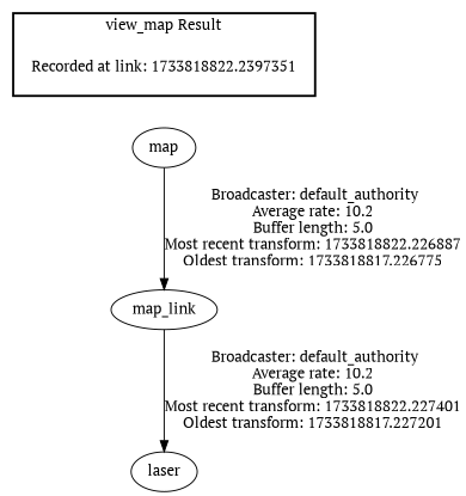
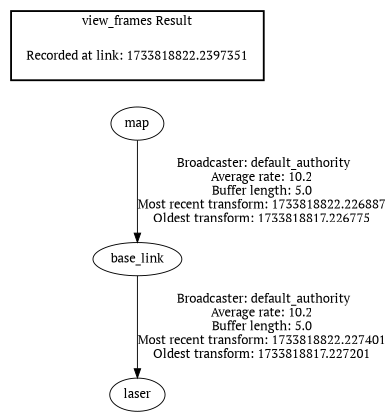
  digraph {
    fontname="PT Serif"
    node [fontname="PT Serif"]
    edge [fontname="PT Serif"]
    n1 [label="Recorded at link: 1733818822.2397351" shape=plaintext]
    map
-   base_link [label=map_link]
+   base_link
    laser
    subgraph cluster_1 {
      color=black
-     label="view_map Result"
+     label="view_frames Result"
      style=bold
      n1
    }
    n1 -> map [style=invis]
    map -> base_link [label=" Broadcaster: default_authority\nAverage rate: 10.2\nBuffer length: 5.0\nMost recent transform: 1733818822.226887\nOldest transform: 1733818817.226775\n"]
    base_link -> laser [label=" Broadcaster: default_authority\nAverage rate: 10.2\nBuffer length: 5.0\nMost recent transform: 1733818822.227401\nOldest transform: 1733818817.227201\n"]
  }
